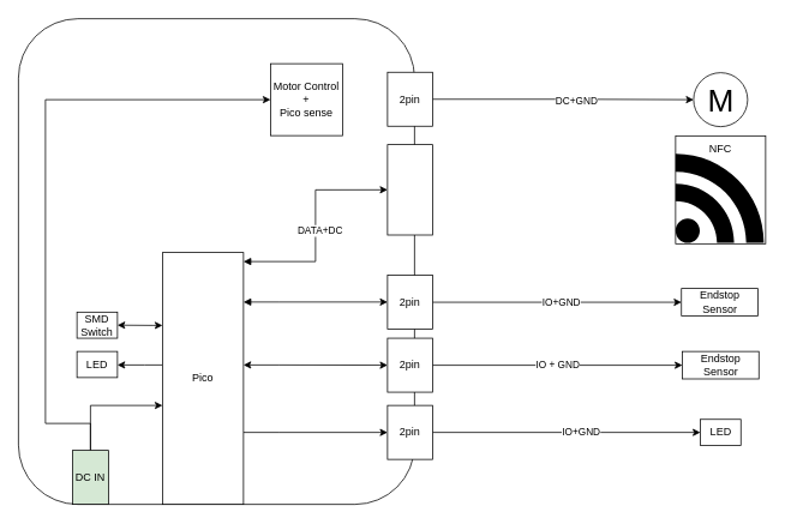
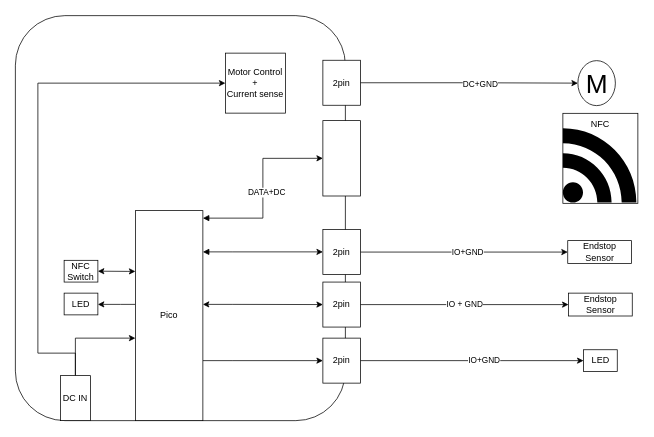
  <mxCell id="0" />
  <mxCell id="1" parent="0" />
  <mxCell id="2" value="" style="rounded=0;whiteSpace=wrap;html=1;" vertex="1" parent="1"><mxGeometry x="750" y="150.25" width="100" height="120" as="geometry" /></mxCell>
- <mxCell id="3" value="M" style="verticalLabelPosition=middle;shadow=0;dashed=0;align=center;html=1;verticalAlign=middle;strokeWidth=1;shape=ellipse;aspect=fixed;fontSize=35;" vertex="1" parent="1"><mxGeometry x="770" y="80" width="60" height="60" as="geometry" /></mxCell>
+ <mxCell id="3" value="M" style="verticalLabelPosition=middle;shadow=0;dashed=0;align=center;html=1;verticalAlign=middle;strokeWidth=1;shape=ellipse;aspect=fixed;fontSize=35;" vertex="1" parent="1"><mxGeometry x="770" y="80" width="50" height="60" as="geometry" /></mxCell>
  <mxCell id="4" value="" style="shape=mxgraph.signs.tech.rss;html=1;pointerEvents=1;fillColor=#000000;strokeColor=none;verticalLabelPosition=bottom;verticalAlign=top;align=center;" vertex="1" parent="1"><mxGeometry x="750" y="170.25" width="98" height="99" as="geometry" /></mxCell>
  <mxCell id="5" value="NFC" style="text;html=1;strokeColor=none;fillColor=none;align=center;verticalAlign=middle;whiteSpace=wrap;rounded=0;" vertex="1" parent="1"><mxGeometry x="770" y="150.25" width="60" height="30" as="geometry" /></mxCell>
  <mxCell id="6" value="" style="rounded=1;whiteSpace=wrap;html=1;" vertex="1" parent="1"><mxGeometry x="20" y="20" width="440" height="540" as="geometry" /></mxCell>
  <mxCell id="7" style="edgeStyle=orthogonalEdgeStyle;rounded=0;orthogonalLoop=1;jettySize=auto;html=1;" edge="1" parent="1" source="14" target="31"><mxGeometry relative="1" as="geometry"><Array as="points"><mxPoint x="160" y="405" /><mxPoint x="160" y="405" /></Array></mxGeometry></mxCell>
  <mxCell id="8" style="edgeStyle=orthogonalEdgeStyle;rounded=0;orthogonalLoop=1;jettySize=auto;html=1;entryX=1;entryY=0.5;entryDx=0;entryDy=0;startArrow=classic;startFill=1;" edge="1" parent="1" source="14" target="30"><mxGeometry relative="1" as="geometry"><Array as="points"><mxPoint x="170" y="361" /><mxPoint x="170" y="361" /></Array></mxGeometry></mxCell>
  <mxCell id="9" style="edgeStyle=orthogonalEdgeStyle;rounded=0;orthogonalLoop=1;jettySize=auto;html=1;entryX=0;entryY=0.5;entryDx=0;entryDy=0;startArrow=block;startFill=1;" edge="1" parent="1" source="14" target="21"><mxGeometry relative="1" as="geometry"><Array as="points"><mxPoint x="350" y="290" /><mxPoint x="350" y="210" /></Array></mxGeometry></mxCell>
  <mxCell id="10" value="DATA+DC" style="edgeLabel;html=1;align=center;verticalAlign=middle;resizable=0;points=[];" vertex="1" connectable="0" parent="9"><mxGeometry x="-0.041" y="-4" relative="1" as="geometry"><mxPoint as="offset" /></mxGeometry></mxCell>
  <mxCell id="11" style="edgeStyle=orthogonalEdgeStyle;rounded=0;orthogonalLoop=1;jettySize=auto;html=1;startArrow=block;startFill=1;" edge="1" parent="1" source="14" target="20"><mxGeometry relative="1" as="geometry"><Array as="points"><mxPoint x="310" y="335" /><mxPoint x="310" y="335" /></Array></mxGeometry></mxCell>
  <mxCell id="12" style="edgeStyle=orthogonalEdgeStyle;rounded=0;orthogonalLoop=1;jettySize=auto;html=1;entryX=0;entryY=0.5;entryDx=0;entryDy=0;startArrow=classic;startFill=1;" edge="1" parent="1" source="14" target="25"><mxGeometry relative="1" as="geometry"><Array as="points"><mxPoint x="310" y="405" /><mxPoint x="310" y="405" /></Array></mxGeometry></mxCell>
  <mxCell id="13" style="edgeStyle=orthogonalEdgeStyle;rounded=0;orthogonalLoop=1;jettySize=auto;html=1;entryX=0;entryY=0.5;entryDx=0;entryDy=0;" edge="1" parent="1" source="14" target="34"><mxGeometry relative="1" as="geometry"><Array as="points"><mxPoint x="310" y="480" /><mxPoint x="310" y="480" /></Array></mxGeometry></mxCell>
  <mxCell id="14" value="Pico" style="rounded=0;whiteSpace=wrap;html=1;" vertex="1" parent="1"><mxGeometry x="180" y="280" width="90" height="280" as="geometry" /></mxCell>
  <mxCell id="15" style="edgeStyle=orthogonalEdgeStyle;rounded=0;orthogonalLoop=1;jettySize=auto;html=1;exitX=0.5;exitY=0;exitDx=0;exitDy=0;" edge="1" parent="1" source="17"><mxGeometry relative="1" as="geometry"><mxPoint x="180" y="450" as="targetPoint" /><Array as="points"><mxPoint x="100" y="450" /><mxPoint x="180" y="450" /></Array></mxGeometry></mxCell>
  <mxCell id="16" style="edgeStyle=orthogonalEdgeStyle;rounded=0;orthogonalLoop=1;jettySize=auto;html=1;entryX=0;entryY=0.5;entryDx=0;entryDy=0;" edge="1" parent="1" source="17" target="29"><mxGeometry relative="1" as="geometry"><Array as="points"><mxPoint x="100" y="470" /><mxPoint x="50" y="470" /><mxPoint x="50" y="110" /></Array></mxGeometry></mxCell>
- <mxCell id="17" value="DC IN" style="rounded=0;whiteSpace=wrap;html=1;fillColor=#d5e8d4;" vertex="1" parent="1"><mxGeometry x="80" y="500" width="40" height="60" as="geometry" /></mxCell>
+ <mxCell id="17" value="DC IN" style="rounded=0;whiteSpace=wrap;html=1;" vertex="1" parent="1"><mxGeometry x="80" y="500" width="40" height="60" as="geometry" /></mxCell>
  <mxCell id="18" style="edgeStyle=orthogonalEdgeStyle;rounded=0;orthogonalLoop=1;jettySize=auto;html=1;entryX=0;entryY=0.5;entryDx=0;entryDy=0;" edge="1" parent="1" source="20" target="22"><mxGeometry relative="1" as="geometry" /></mxCell>
  <mxCell id="19" value="IO+GND" style="edgeLabel;html=1;align=center;verticalAlign=middle;resizable=0;points=[];" vertex="1" connectable="0" parent="18"><mxGeometry x="0.027" relative="1" as="geometry"><mxPoint as="offset" /></mxGeometry></mxCell>
  <mxCell id="20" value="2pin" style="rounded=0;whiteSpace=wrap;html=1;" vertex="1" parent="1"><mxGeometry x="430" y="305.25" width="50" height="60" as="geometry" /></mxCell>
  <mxCell id="21" value="" style="rounded=0;whiteSpace=wrap;html=1;" vertex="1" parent="1"><mxGeometry x="430" y="160" width="50" height="100.5" as="geometry" /></mxCell>
  <mxCell id="22" value="Endstop Sensor" style="rounded=0;whiteSpace=wrap;html=1;" vertex="1" parent="1"><mxGeometry x="756.5" y="320" width="85" height="30.5" as="geometry" /></mxCell>
  <mxCell id="23" value="Endstop Sensor" style="rounded=0;whiteSpace=wrap;html=1;" vertex="1" parent="1"><mxGeometry x="757.5" y="390" width="85" height="30.5" as="geometry" /></mxCell>
  <mxCell id="24" value="IO + GND" style="edgeStyle=orthogonalEdgeStyle;rounded=0;orthogonalLoop=1;jettySize=auto;html=1;" edge="1" parent="1" source="25" target="23"><mxGeometry relative="1" as="geometry" /></mxCell>
  <mxCell id="25" value="2pin" style="rounded=0;whiteSpace=wrap;html=1;" vertex="1" parent="1"><mxGeometry x="430" y="375.25" width="50" height="60" as="geometry" /></mxCell>
  <mxCell id="26" style="edgeStyle=orthogonalEdgeStyle;rounded=0;orthogonalLoop=1;jettySize=auto;html=1;entryX=0;entryY=0.5;entryDx=0;entryDy=0;" edge="1" parent="1" source="28" target="3"><mxGeometry relative="1" as="geometry" /></mxCell>
  <mxCell id="27" value="DC+GND" style="edgeLabel;html=1;align=center;verticalAlign=middle;resizable=0;points=[];" vertex="1" connectable="0" parent="26"><mxGeometry x="0.098" relative="1" as="geometry"><mxPoint x="1" as="offset" /></mxGeometry></mxCell>
  <mxCell id="28" value="2pin" style="rounded=0;whiteSpace=wrap;html=1;" vertex="1" parent="1"><mxGeometry x="430" y="79.5" width="50" height="60" as="geometry" /></mxCell>
- <mxCell id="29" value="Motor Control&lt;br&gt;+&lt;br&gt;Pico sense" style="whiteSpace=wrap;html=1;aspect=fixed;" vertex="1" parent="1"><mxGeometry x="300" y="70" width="80" height="80" as="geometry" /></mxCell>
- <mxCell id="30" value="SMD Switch" style="rounded=0;whiteSpace=wrap;html=1;" vertex="1" parent="1"><mxGeometry x="85" y="346.25" width="45" height="29" as="geometry" /></mxCell>
+ <mxCell id="29" value="Motor Control&lt;br&gt;+&lt;br&gt;Current sense" style="whiteSpace=wrap;html=1;aspect=fixed;" vertex="1" parent="1"><mxGeometry x="300" y="70" width="80" height="80" as="geometry" /></mxCell>
+ <mxCell id="30" value="NFC Switch" style="rounded=0;whiteSpace=wrap;html=1;" vertex="1" parent="1"><mxGeometry x="85" y="346.25" width="45" height="29" as="geometry" /></mxCell>
  <mxCell id="31" value="LED" style="rounded=0;whiteSpace=wrap;html=1;" vertex="1" parent="1"><mxGeometry x="85" y="390" width="45" height="29" as="geometry" /></mxCell>
  <mxCell id="32" style="edgeStyle=orthogonalEdgeStyle;rounded=0;orthogonalLoop=1;jettySize=auto;html=1;" edge="1" parent="1" source="34" target="35"><mxGeometry relative="1" as="geometry" /></mxCell>
  <mxCell id="33" value="IO+GND" style="edgeLabel;html=1;align=center;verticalAlign=middle;resizable=0;points=[];" vertex="1" connectable="0" parent="32"><mxGeometry x="0.102" y="1" relative="1" as="geometry"><mxPoint as="offset" /></mxGeometry></mxCell>
  <mxCell id="34" value="2pin" style="rounded=0;whiteSpace=wrap;html=1;" vertex="1" parent="1"><mxGeometry x="430" y="450" width="50" height="60" as="geometry" /></mxCell>
  <mxCell id="35" value="LED" style="rounded=0;whiteSpace=wrap;html=1;" vertex="1" parent="1"><mxGeometry x="777.5" y="465.5" width="45" height="29" as="geometry" /></mxCell>
  <mxCell id="36" style="edgeStyle=orthogonalEdgeStyle;rounded=0;orthogonalLoop=1;jettySize=auto;html=1;exitX=0.5;exitY=1;exitDx=0;exitDy=0;" edge="1" parent="1" source="17" target="17"><mxGeometry relative="1" as="geometry" /></mxCell>
